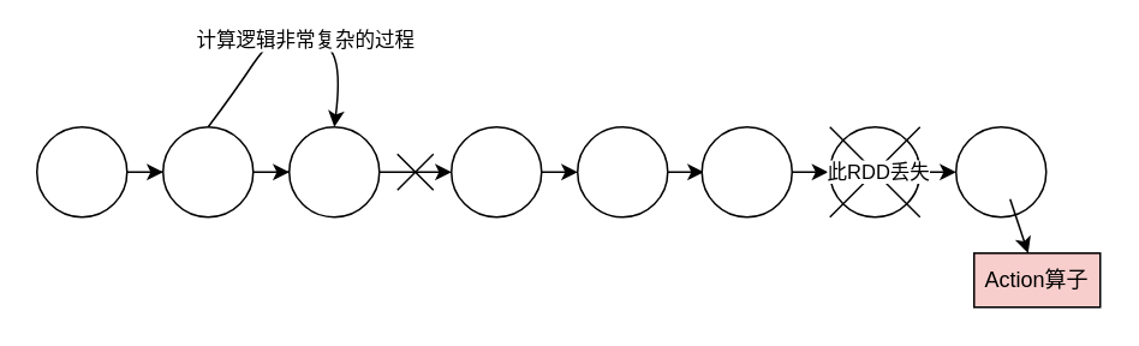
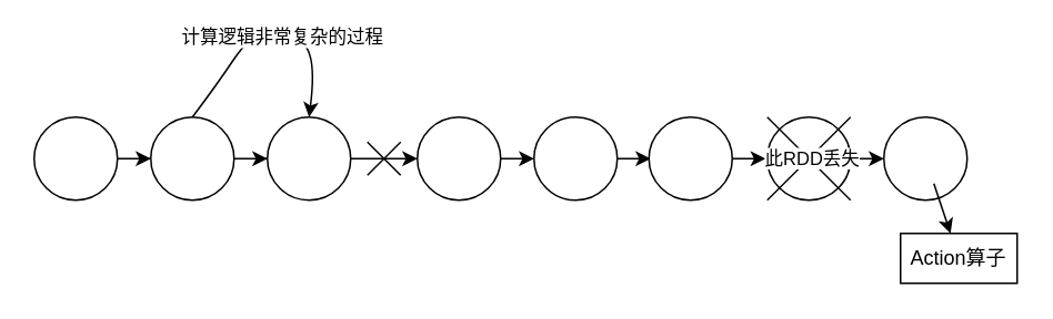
  <mxCell id="0" />
  <mxCell id="1" parent="0" />
  <mxCell id="2" value="" style="edgeStyle=orthogonalEdgeStyle;rounded=0;orthogonalLoop=1;jettySize=auto;html=1;entryX=0;entryY=0.5;entryDx=0;entryDy=0;" edge="1" parent="1" source="3" target="5"><mxGeometry relative="1" as="geometry"><mxPoint x="110" y="95" as="targetPoint" /></mxGeometry></mxCell>
  <mxCell id="3" value="" style="ellipse;whiteSpace=wrap;html=1;aspect=fixed;" vertex="1" parent="1"><mxGeometry x="20" y="70" width="50" height="50" as="geometry" /></mxCell>
  <mxCell id="4" value="" style="edgeStyle=orthogonalEdgeStyle;rounded=0;orthogonalLoop=1;jettySize=auto;html=1;entryX=0;entryY=0.5;entryDx=0;entryDy=0;" edge="1" parent="1" source="5" target="6"><mxGeometry relative="1" as="geometry"><mxPoint x="180" y="95" as="targetPoint" /></mxGeometry></mxCell>
  <mxCell id="5" value="" style="ellipse;whiteSpace=wrap;html=1;aspect=fixed;" vertex="1" parent="1"><mxGeometry x="90" y="70" width="50" height="50" as="geometry" /></mxCell>
  <mxCell id="6" value="" style="ellipse;whiteSpace=wrap;html=1;aspect=fixed;" vertex="1" parent="1"><mxGeometry x="160" y="70" width="50" height="50" as="geometry" /></mxCell>
  <mxCell id="7" value="" style="edgeStyle=orthogonalEdgeStyle;rounded=0;orthogonalLoop=1;jettySize=auto;html=1;" edge="1" parent="1" source="23"><mxGeometry relative="1" as="geometry"><mxPoint x="320" y="95" as="targetPoint" /></mxGeometry></mxCell>
  <mxCell id="8" value="" style="edgeStyle=orthogonalEdgeStyle;rounded=0;orthogonalLoop=1;jettySize=auto;html=1;" edge="1" parent="1" source="9"><mxGeometry relative="1" as="geometry"><mxPoint x="390" y="95" as="targetPoint" /></mxGeometry></mxCell>
  <mxCell id="9" value="" style="ellipse;whiteSpace=wrap;html=1;aspect=fixed;" vertex="1" parent="1"><mxGeometry x="320" y="70" width="50" height="50" as="geometry" /></mxCell>
  <mxCell id="10" value="" style="edgeStyle=orthogonalEdgeStyle;rounded=0;orthogonalLoop=1;jettySize=auto;html=1;" edge="1" parent="1" source="11"><mxGeometry relative="1" as="geometry"><mxPoint x="459" y="95" as="targetPoint" /></mxGeometry></mxCell>
  <mxCell id="11" value="" style="ellipse;whiteSpace=wrap;html=1;aspect=fixed;" vertex="1" parent="1"><mxGeometry x="389" y="70" width="50" height="50" as="geometry" /></mxCell>
  <mxCell id="12" value="" style="edgeStyle=orthogonalEdgeStyle;rounded=0;orthogonalLoop=1;jettySize=auto;html=1;" edge="1" parent="1" source="13"><mxGeometry relative="1" as="geometry"><mxPoint x="530" y="95" as="targetPoint" /></mxGeometry></mxCell>
  <mxCell id="13" value="" style="ellipse;whiteSpace=wrap;html=1;aspect=fixed;" vertex="1" parent="1"><mxGeometry x="460" y="70" width="50" height="50" as="geometry" /></mxCell>
  <mxCell id="14" value="" style="ellipse;whiteSpace=wrap;html=1;aspect=fixed;" vertex="1" parent="1"><mxGeometry x="530" y="70" width="50" height="50" as="geometry" /></mxCell>
  <mxCell id="15" value="" style="curved=1;endArrow=classic;html=1;rounded=0;exitX=0.5;exitY=0;exitDx=0;exitDy=0;entryX=0.5;entryY=0;entryDx=0;entryDy=0;" edge="1" parent="1" source="5" target="6"><mxGeometry width="50" height="50" relative="1" as="geometry"><mxPoint x="120" y="40" as="sourcePoint" /><mxPoint x="170" y="-10" as="targetPoint" /><Array as="points"><mxPoint x="130" y="50" /><mxPoint x="150" y="20" /><mxPoint x="170" y="20" /><mxPoint x="190" y="30" /></Array></mxGeometry></mxCell>
  <mxCell id="16" value="计算逻辑非常复杂的过程" style="edgeLabel;html=1;align=center;verticalAlign=middle;resizable=0;points=[];" vertex="1" connectable="0" parent="15"><mxGeometry x="0.114" y="-1" relative="1" as="geometry"><mxPoint as="offset" /></mxGeometry></mxCell>
  <mxCell id="17" value="" style="endArrow=none;html=1;rounded=0;" edge="1" parent="1"><mxGeometry width="50" height="50" relative="1" as="geometry"><mxPoint x="460" y="120" as="sourcePoint" /><mxPoint x="510" y="70" as="targetPoint" /></mxGeometry></mxCell>
  <mxCell id="18" value="" style="endArrow=none;html=1;rounded=0;" edge="1" parent="1"><mxGeometry width="50" height="50" relative="1" as="geometry"><mxPoint x="460" y="70" as="sourcePoint" /><mxPoint x="510" y="120" as="targetPoint" /></mxGeometry></mxCell>
  <mxCell id="19" value="此RDD丢失" style="edgeLabel;html=1;align=center;verticalAlign=middle;resizable=0;points=[];" vertex="1" connectable="0" parent="18"><mxGeometry y="1" relative="1" as="geometry"><mxPoint x="1" as="offset" /></mxGeometry></mxCell>
  <mxCell id="20" value="" style="endArrow=classic;html=1;rounded=0;" edge="1" parent="1"><mxGeometry width="50" height="50" relative="1" as="geometry"><mxPoint x="560" y="110" as="sourcePoint" /><mxPoint x="570" y="140" as="targetPoint" /></mxGeometry></mxCell>
- <mxCell id="21" value="Action算子" style="rounded=0;whiteSpace=wrap;html=1;fillColor=#f8cecc;" vertex="1" parent="1"><mxGeometry x="540" y="140" width="70" height="30" as="geometry" /></mxCell>
+ <mxCell id="21" value="Action算子" style="rounded=0;whiteSpace=wrap;html=1;" vertex="1" parent="1"><mxGeometry x="540" y="140" width="70" height="30" as="geometry" /></mxCell>
  <mxCell id="22" value="" style="edgeStyle=orthogonalEdgeStyle;rounded=0;orthogonalLoop=1;jettySize=auto;html=1;" edge="1" parent="1" source="6" target="23"><mxGeometry relative="1" as="geometry"><mxPoint x="250" y="95" as="targetPoint" /><mxPoint x="210" y="95" as="sourcePoint" /></mxGeometry></mxCell>
  <mxCell id="23" value="" style="ellipse;whiteSpace=wrap;html=1;aspect=fixed;" vertex="1" parent="1"><mxGeometry x="250" y="70" width="50" height="50" as="geometry" /></mxCell>
  <mxCell id="24" value="" style="group" vertex="1" connectable="0" parent="1"><mxGeometry x="220" y="85" width="20" height="20" as="geometry" /></mxCell>
  <mxCell id="25" value="" style="endArrow=none;html=1;rounded=0;movable=1;resizable=1;rotatable=1;deletable=1;editable=1;locked=0;connectable=1;" edge="1" parent="24"><mxGeometry width="50" height="50" relative="1" as="geometry"><mxPoint y="20" as="sourcePoint" /><mxPoint x="20" as="targetPoint" /></mxGeometry></mxCell>
  <mxCell id="26" value="" style="endArrow=none;html=1;rounded=0;movable=1;resizable=1;rotatable=1;deletable=1;editable=1;locked=0;connectable=1;" edge="1" parent="24"><mxGeometry width="50" height="50" relative="1" as="geometry"><mxPoint as="sourcePoint" /><mxPoint x="20" y="20" as="targetPoint" /><Array as="points"><mxPoint x="10" y="10" /></Array></mxGeometry></mxCell>
